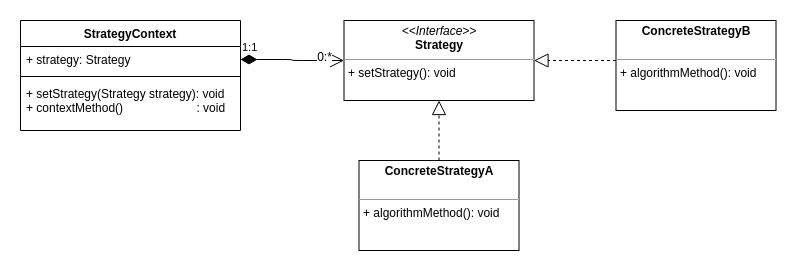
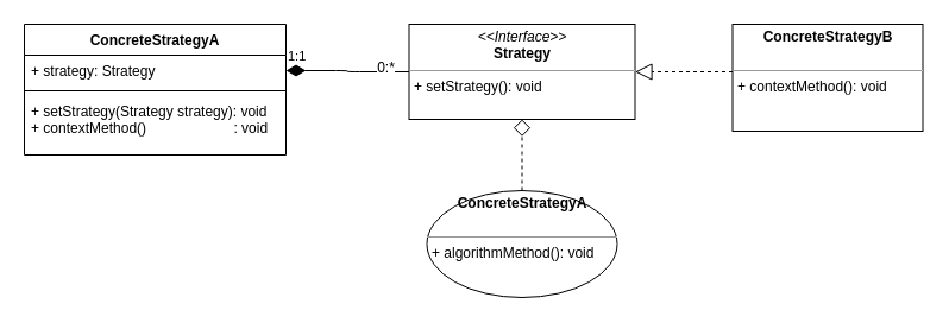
  <mxCell id="0" />
  <mxCell id="1" parent="0" />
  <mxCell id="2" value="&lt;p style=&quot;margin: 0px ; margin-top: 4px ; text-align: center&quot;&gt;&lt;i&gt;&amp;lt;&amp;lt;Interface&amp;gt;&amp;gt;&lt;/i&gt;&lt;br&gt;&lt;b&gt;Strategy&lt;/b&gt;&lt;/p&gt;&lt;hr size=&quot;1&quot;&gt;&lt;p style=&quot;margin: 0px ; margin-left: 4px&quot;&gt;+ setStrategy(): void&lt;br&gt;&lt;/p&gt;" style="verticalAlign=top;align=left;overflow=fill;fontSize=12;fontFamily=Helvetica;html=1;" vertex="1" parent="1"><mxGeometry x="343.5" y="20" width="190" height="80" as="geometry" /></mxCell>
- <mxCell id="3" value="&lt;p style=&quot;margin: 0px ; margin-top: 4px ; text-align: center&quot;&gt;&lt;b&gt;ConcreteStrategyA&lt;/b&gt;&lt;/p&gt;&lt;p style=&quot;margin: 0px ; margin-left: 4px&quot;&gt;&lt;br&gt;&lt;/p&gt;&lt;hr size=&quot;1&quot;&gt;&lt;p style=&quot;margin: 0px ; margin-left: 4px&quot;&gt;+ algorithmMethod(): void&lt;/p&gt;" style="verticalAlign=top;align=left;overflow=fill;fontSize=12;fontFamily=Helvetica;html=1;" vertex="1" parent="1"><mxGeometry x="358.5" y="160" width="160" height="90" as="geometry" /></mxCell>
- <mxCell id="4" value="" style="endArrow=block;dashed=1;endFill=0;endSize=12;html=1;entryX=0.5;entryY=1;entryDx=0;entryDy=0;" edge="1" parent="1" source="3" target="2"><mxGeometry width="160" relative="1" as="geometry"><mxPoint x="455.5" y="200" as="sourcePoint" /><mxPoint x="615.5" y="200" as="targetPoint" /></mxGeometry></mxCell>
- <mxCell id="5" value="&lt;p style=&quot;margin: 0px ; margin-top: 4px ; text-align: center&quot;&gt;&lt;b&gt;ConcreteStrategyB&lt;/b&gt;&lt;/p&gt;&lt;p style=&quot;margin: 0px ; margin-left: 4px&quot;&gt;&lt;br&gt;&lt;/p&gt;&lt;hr size=&quot;1&quot;&gt;&lt;p style=&quot;margin: 0px ; margin-left: 4px&quot;&gt;+ algorithmMethod(): void&lt;/p&gt;" style="verticalAlign=top;align=left;overflow=fill;fontSize=12;fontFamily=Helvetica;html=1;" vertex="1" parent="1"><mxGeometry x="615.5" y="20" width="160" height="90" as="geometry" /></mxCell>
+ <mxCell id="3" value="&lt;p style=&quot;margin: 0px ; margin-top: 4px ; text-align: center&quot;&gt;&lt;b&gt;ConcreteStrategyA&lt;/b&gt;&lt;/p&gt;&lt;p style=&quot;margin: 0px ; margin-left: 4px&quot;&gt;&lt;br&gt;&lt;/p&gt;&lt;hr size=&quot;1&quot;&gt;&lt;p style=&quot;margin: 0px ; margin-left: 4px&quot;&gt;+ algorithmMethod(): void&lt;/p&gt;" style="ellipse;verticalAlign=top;align=left;overflow=fill;fontSize=12;fontFamily=Helvetica;html=1;" vertex="1" parent="1"><mxGeometry x="358.5" y="160" width="160" height="90" as="geometry" /></mxCell>
+ <mxCell id="4" value="" style="endArrow=diamond;dashed=1;endFill=0;endSize=12;html=1;entryX=0.5;entryY=1;entryDx=0;entryDy=0;" edge="1" parent="1" source="3" target="2"><mxGeometry width="160" relative="1" as="geometry"><mxPoint x="455.5" y="200" as="sourcePoint" /><mxPoint x="615.5" y="200" as="targetPoint" /></mxGeometry></mxCell>
+ <mxCell id="5" value="&lt;p style=&quot;margin: 0px ; margin-top: 4px ; text-align: center&quot;&gt;&lt;b&gt;ConcreteStrategyB&lt;/b&gt;&lt;/p&gt;&lt;p style=&quot;margin: 0px ; margin-left: 4px&quot;&gt;&lt;br&gt;&lt;/p&gt;&lt;hr size=&quot;1&quot;&gt;&lt;p style=&quot;margin: 0px ; margin-left: 4px&quot;&gt;+ contextMethod(): void&lt;/p&gt;" style="verticalAlign=top;align=left;overflow=fill;fontSize=12;fontFamily=Helvetica;html=1;" vertex="1" parent="1"><mxGeometry x="615.5" y="20" width="160" height="90" as="geometry" /></mxCell>
  <mxCell id="6" value="" style="endArrow=block;dashed=1;endFill=0;endSize=12;html=1;entryX=1;entryY=0.5;entryDx=0;entryDy=0;" edge="1" parent="1" target="2"><mxGeometry width="160" relative="1" as="geometry"><mxPoint x="615.5" y="60" as="sourcePoint" /><mxPoint x="775.5" y="60" as="targetPoint" /></mxGeometry></mxCell>
- <mxCell id="7" value="StrategyContext" style="swimlane;fontStyle=1;align=center;verticalAlign=top;childLayout=stackLayout;horizontal=1;startSize=26;horizontalStack=0;resizeParent=1;resizeParentMax=0;resizeLast=0;collapsible=1;marginBottom=0;" vertex="1" parent="1"><mxGeometry x="20" y="20" width="220" height="110" as="geometry" /></mxCell>
+ <mxCell id="7" value="ConcreteStrategyA" style="swimlane;fontStyle=1;align=center;verticalAlign=top;childLayout=stackLayout;horizontal=1;startSize=26;horizontalStack=0;resizeParent=1;resizeParentMax=0;resizeLast=0;collapsible=1;marginBottom=0;" vertex="1" parent="1"><mxGeometry x="20" y="20" width="220" height="110" as="geometry" /></mxCell>
  <mxCell id="8" value="+ strategy: Strategy" style="text;strokeColor=none;fillColor=none;align=left;verticalAlign=top;spacingLeft=4;spacingRight=4;overflow=hidden;rotatable=0;points=[[0,0.5],[1,0.5]];portConstraint=eastwest;" vertex="1" parent="7"><mxGeometry y="26" width="220" height="26" as="geometry" /></mxCell>
  <mxCell id="9" value="" style="line;strokeWidth=1;fillColor=none;align=left;verticalAlign=middle;spacingTop=-1;spacingLeft=3;spacingRight=3;rotatable=0;labelPosition=right;points=[];portConstraint=eastwest;" vertex="1" parent="7"><mxGeometry y="52" width="220" height="8" as="geometry" /></mxCell>
  <mxCell id="10" value="+ setStrategy(Strategy strategy): void&#10;+ contextMethod()                      : void&#10;" style="text;strokeColor=none;fillColor=none;align=left;verticalAlign=top;spacingLeft=4;spacingRight=4;overflow=hidden;rotatable=0;points=[[0,0.5],[1,0.5]];portConstraint=eastwest;" vertex="1" parent="7"><mxGeometry y="60" width="220" height="50" as="geometry" /></mxCell>
- <mxCell id="11" value="1:1" style="endArrow=open;html=1;endSize=12;startArrow=diamondThin;startSize=14;startFill=1;edgeStyle=orthogonalEdgeStyle;align=left;verticalAlign=bottom;exitX=1;exitY=0.5;exitDx=0;exitDy=0;" edge="1" parent="1" source="8" target="2"><mxGeometry x="-1" y="3" relative="1" as="geometry"><mxPoint x="280" y="10" as="sourcePoint" /><mxPoint x="180" y="270" as="targetPoint" /><Array as="points"><mxPoint x="292" y="59" /><mxPoint x="292" y="60" /></Array></mxGeometry></mxCell>
+ <mxCell id="11" value="1:1" style="endArrow=none;html=1;endSize=12;startArrow=diamondThin;startSize=14;startFill=1;edgeStyle=orthogonalEdgeStyle;align=left;verticalAlign=bottom;exitX=1;exitY=0.5;exitDx=0;exitDy=0;" edge="1" parent="1" source="8" target="2"><mxGeometry x="-1" y="3" relative="1" as="geometry"><mxPoint x="280" y="10" as="sourcePoint" /><mxPoint x="180" y="270" as="targetPoint" /><Array as="points"><mxPoint x="292" y="59" /><mxPoint x="292" y="60" /></Array></mxGeometry></mxCell>
  <mxCell id="12" value="0:*&lt;br&gt;" style="text;html=1;resizable=0;points=[];align=center;verticalAlign=middle;labelBackgroundColor=#ffffff;" vertex="1" connectable="0" parent="11"><mxGeometry x="0.612" y="4" relative="1" as="geometry"><mxPoint as="offset" /></mxGeometry></mxCell>
